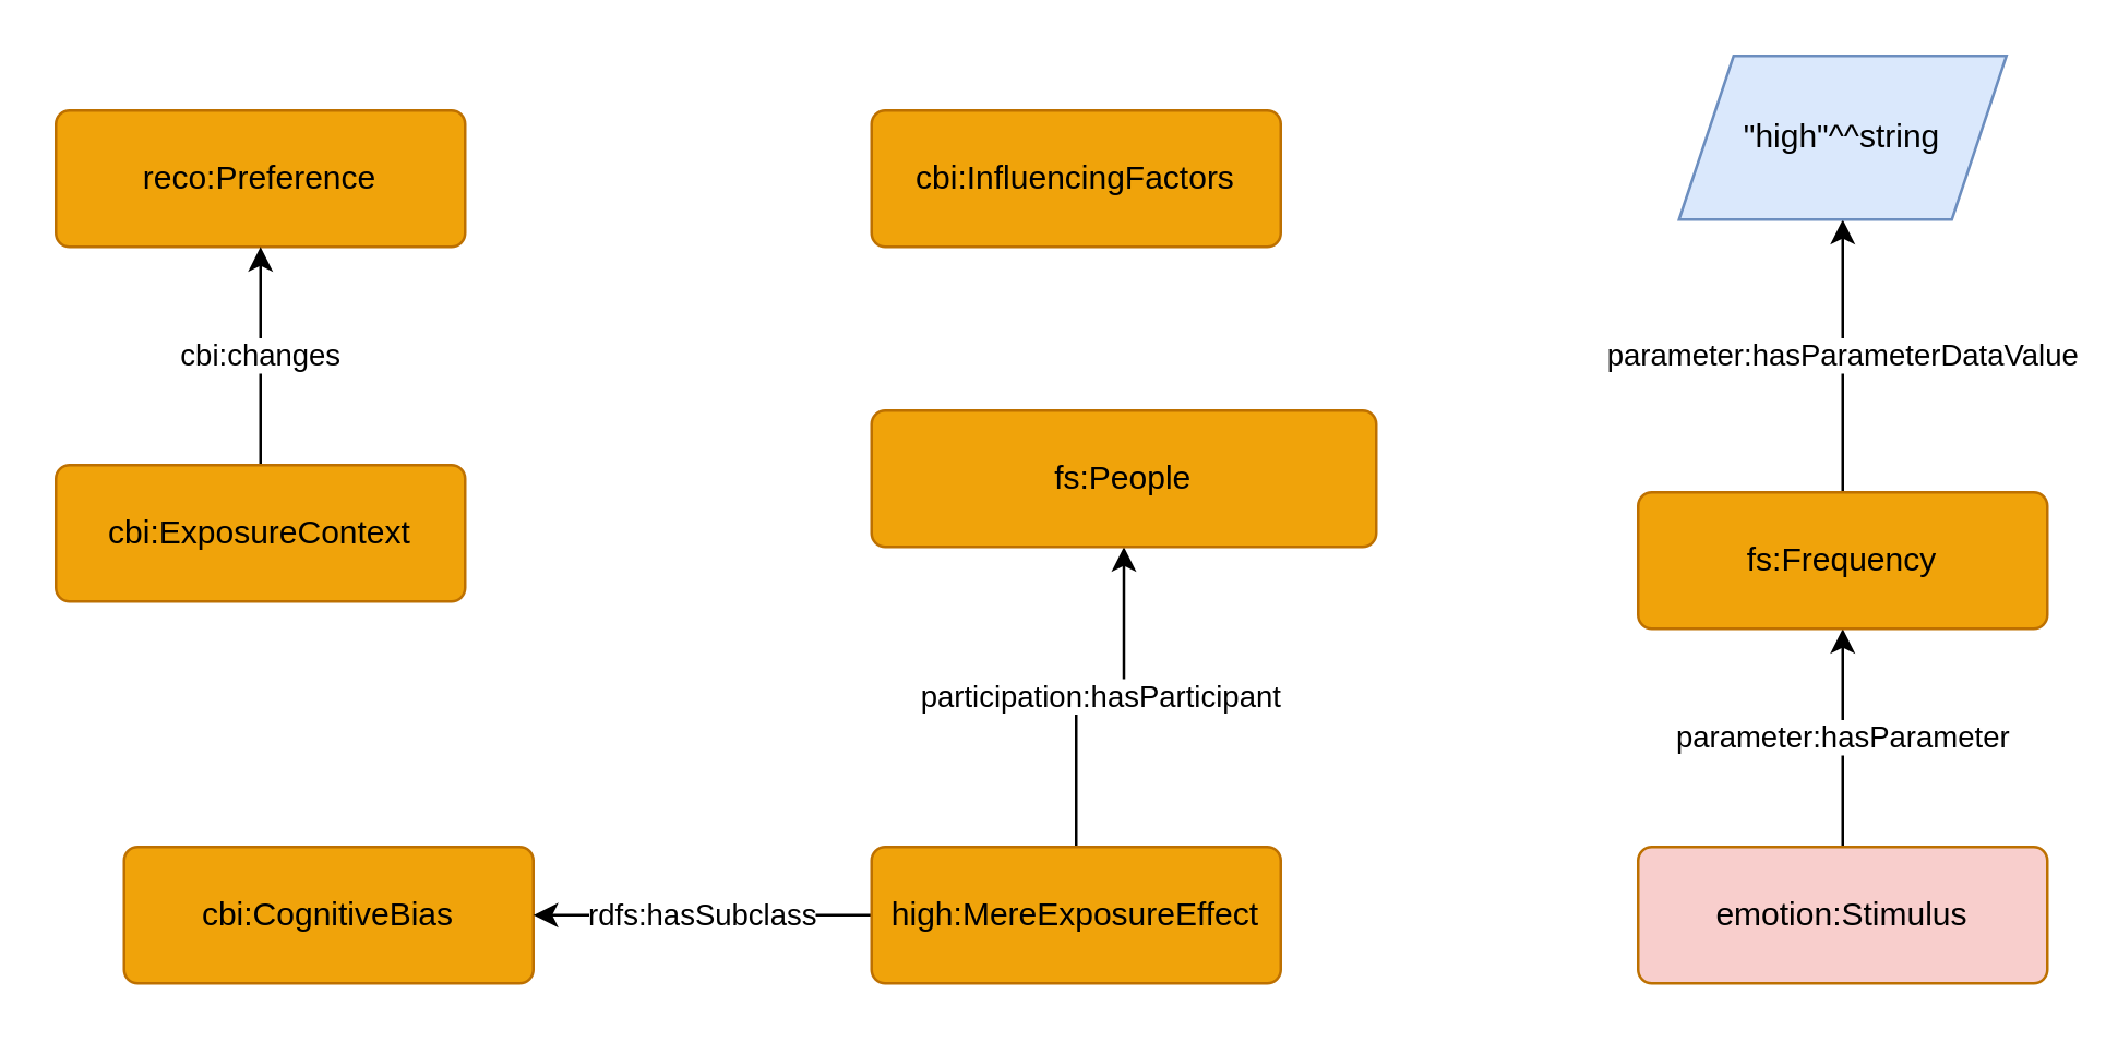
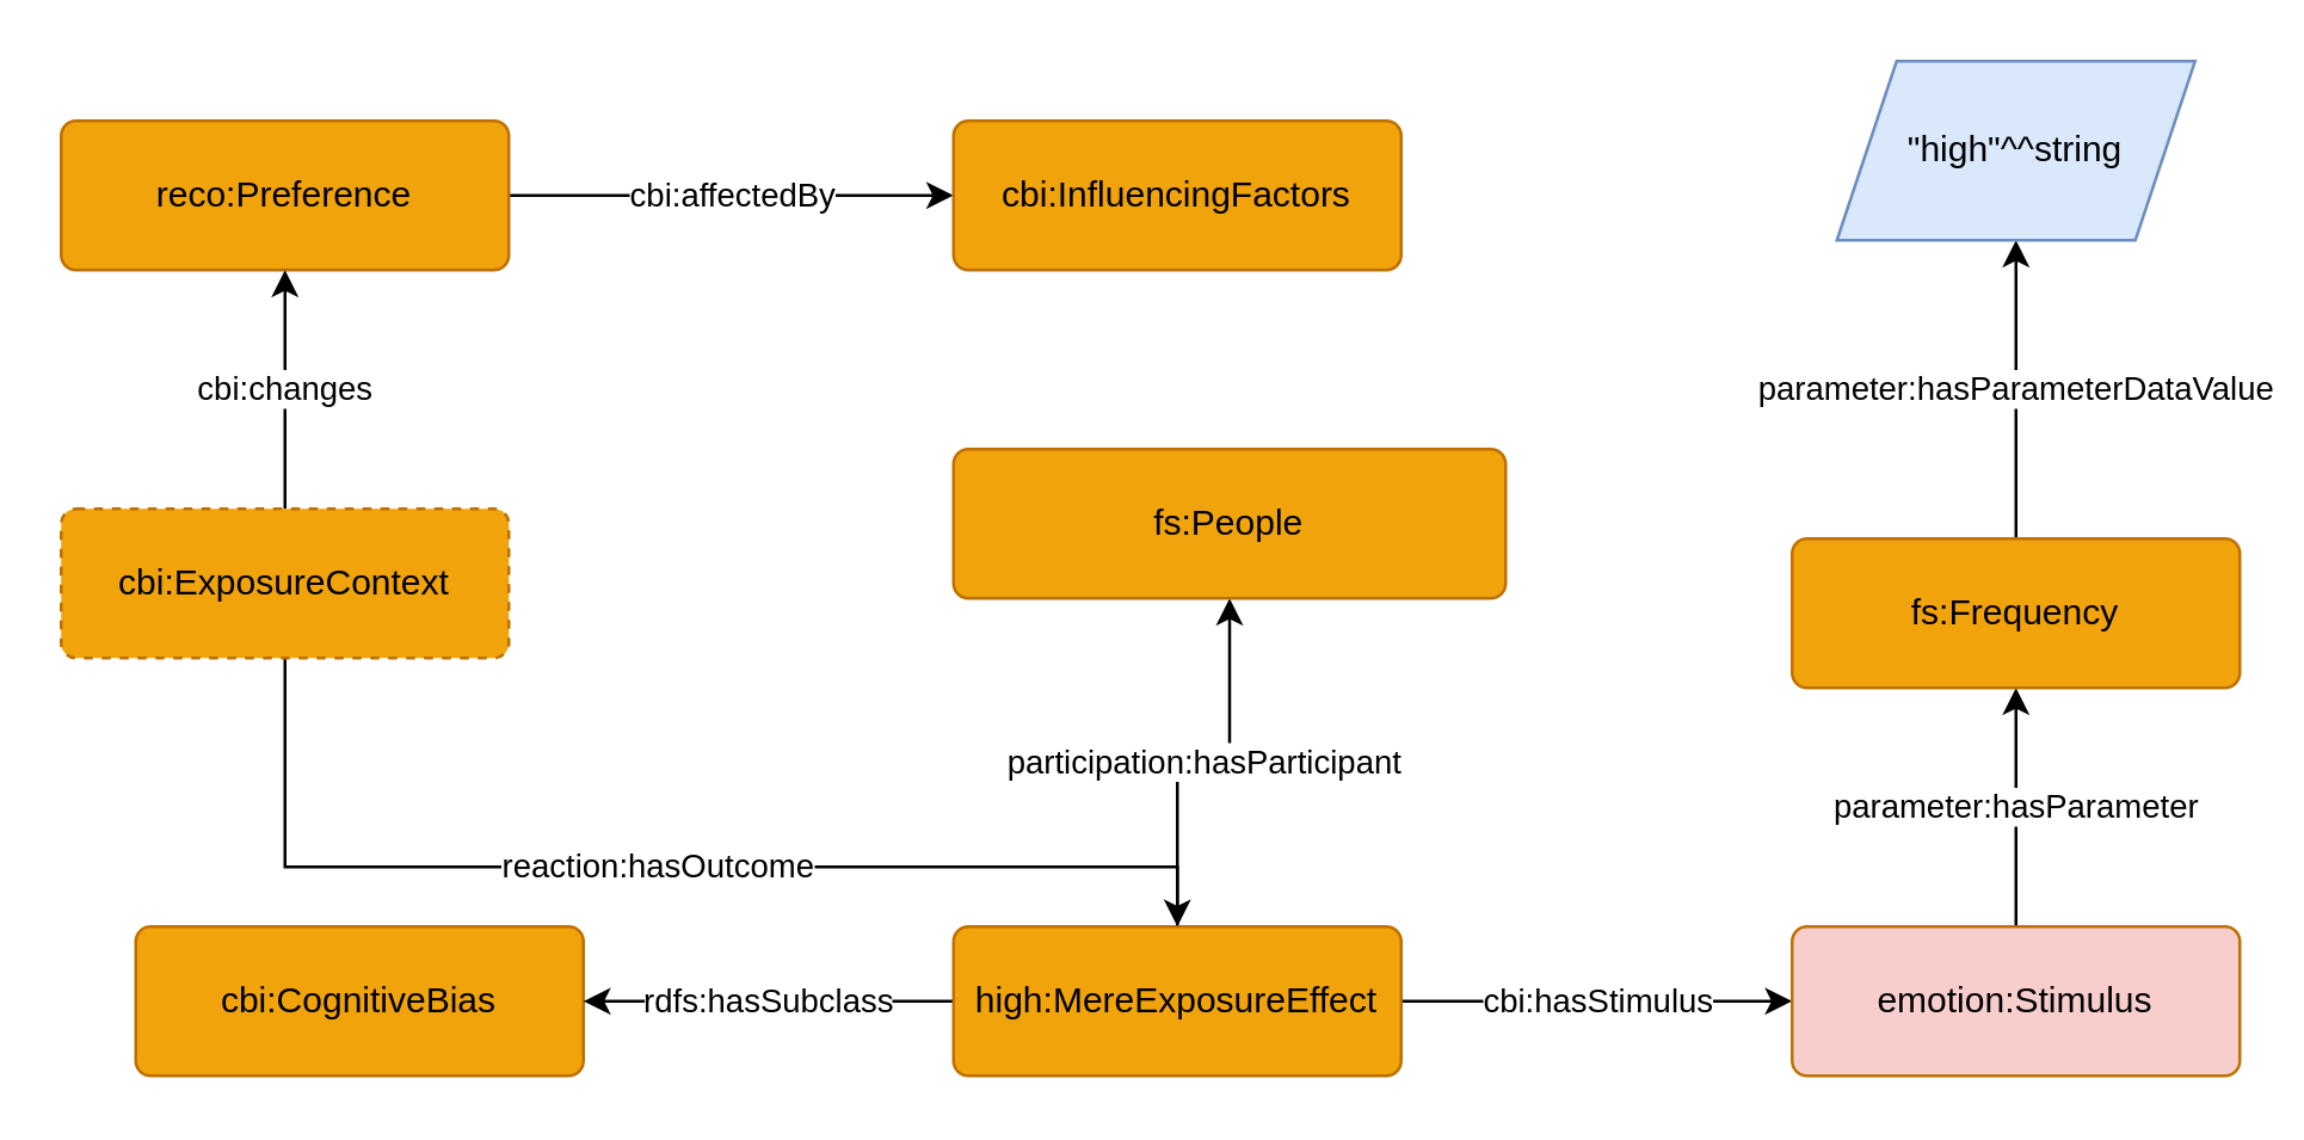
  <mxCell id="0" />
  <mxCell id="1" parent="0" />
  <mxCell id="2" value="cbi:CognitiveBias" style="rounded=1;arcSize=10;whiteSpace=wrap;html=1;align=center;fillColor=#f0a30a;strokeColor=#BD7000;fontColor=#000000;" vertex="1" parent="1"><mxGeometry x="45" y="310" width="150" height="50" as="geometry" /></mxCell>
  <mxCell id="3" value="participation:hasParticipant" style="edgeStyle=orthogonalEdgeStyle;rounded=0;orthogonalLoop=1;jettySize=auto;html=1;entryX=0.5;entryY=1;entryDx=0;entryDy=0;" edge="1" parent="1" source="6" target="14"><mxGeometry relative="1" as="geometry" /></mxCell>
+ <mxCell id="4" value="cbi:hasStimulus" style="edgeStyle=orthogonalEdgeStyle;rounded=0;orthogonalLoop=1;jettySize=auto;html=1;exitX=1;exitY=0.5;exitDx=0;exitDy=0;" edge="1" parent="1" source="6" target="8"><mxGeometry relative="1" as="geometry" /></mxCell>
  <mxCell id="5" value="rdfs:hasSubclass" style="edgeStyle=orthogonalEdgeStyle;rounded=0;orthogonalLoop=1;jettySize=auto;html=1;" edge="1" parent="1" source="6" target="2"><mxGeometry relative="1" as="geometry" /></mxCell>
  <mxCell id="6" value="high:MereExposureEffect" style="rounded=1;arcSize=10;whiteSpace=wrap;html=1;align=center;fillColor=#f0a30a;strokeColor=#BD7000;fontColor=#000000;" vertex="1" parent="1"><mxGeometry x="319" y="310" width="150" height="50" as="geometry" /></mxCell>
  <mxCell id="7" value="parameter:hasParameter" style="edgeStyle=orthogonalEdgeStyle;rounded=0;orthogonalLoop=1;jettySize=auto;html=1;exitX=0.5;exitY=0;exitDx=0;exitDy=0;" edge="1" parent="1" source="8" target="16"><mxGeometry relative="1" as="geometry" /></mxCell>
  <mxCell id="8" value="emotion:Stimulus" style="rounded=1;arcSize=10;whiteSpace=wrap;html=1;align=center;fillColor=#f8cecc;strokeColor=#BD7000;fontColor=#000000;" vertex="1" parent="1"><mxGeometry x="600" y="310" width="150" height="50" as="geometry" /></mxCell>
+ <mxCell id="9" value="cbi:affectedBy" style="edgeStyle=orthogonalEdgeStyle;rounded=0;orthogonalLoop=1;jettySize=auto;html=1;" edge="1" parent="1" source="10" target="18"><mxGeometry relative="1" as="geometry" /></mxCell>
  <mxCell id="10" value="reco:Preference" style="rounded=1;arcSize=10;whiteSpace=wrap;html=1;align=center;fillColor=#f0a30a;strokeColor=#BD7000;fontColor=#000000;" vertex="1" parent="1"><mxGeometry x="20" y="40" width="150" height="50" as="geometry" /></mxCell>
+ <mxCell id="11" value="reaction:hasOutcome" style="edgeStyle=orthogonalEdgeStyle;rounded=0;orthogonalLoop=1;jettySize=auto;html=1;" edge="1" parent="1" source="13" target="6"><mxGeometry relative="1" as="geometry"><Array as="points"><mxPoint x="95" y="290" /><mxPoint x="394" y="290" /></Array></mxGeometry></mxCell>
  <mxCell id="12" value="cbi:changes" style="edgeStyle=orthogonalEdgeStyle;rounded=0;orthogonalLoop=1;jettySize=auto;html=1;" edge="1" parent="1" source="13" target="10"><mxGeometry relative="1" as="geometry" /></mxCell>
- <mxCell id="13" value="cbi:ExposureContext" style="rounded=1;arcSize=10;whiteSpace=wrap;html=1;align=center;fillColor=#f0a30a;strokeColor=#BD7000;fontColor=#000000;" vertex="1" parent="1"><mxGeometry x="20" y="170" width="150" height="50" as="geometry" /></mxCell>
+ <mxCell id="13" value="cbi:ExposureContext" style="rounded=1;arcSize=10;whiteSpace=wrap;html=1;align=center;fillColor=#f0a30a;strokeColor=#BD7000;fontColor=#000000;dashed=1;" vertex="1" parent="1"><mxGeometry x="20" y="170" width="150" height="50" as="geometry" /></mxCell>
  <mxCell id="14" value="fs:People" style="rounded=1;arcSize=10;whiteSpace=wrap;html=1;align=center;fillColor=#f0a30a;strokeColor=#BD7000;fontColor=#000000;" vertex="1" parent="1"><mxGeometry x="319" y="150" width="185" height="50" as="geometry" /></mxCell>
  <mxCell id="15" value="parameter:hasParameterDataValue" style="edgeStyle=orthogonalEdgeStyle;rounded=0;orthogonalLoop=1;jettySize=auto;html=1;entryX=0.5;entryY=1;entryDx=0;entryDy=0;" edge="1" parent="1" source="16" target="17"><mxGeometry relative="1" as="geometry" /></mxCell>
  <mxCell id="16" value="fs:Frequency" style="rounded=1;arcSize=10;whiteSpace=wrap;html=1;align=center;fillColor=#f0a30a;strokeColor=#BD7000;fontColor=#000000;" vertex="1" parent="1"><mxGeometry x="600" y="180" width="150" height="50" as="geometry" /></mxCell>
  <mxCell id="17" value="&quot;high&quot;^^string" style="shape=parallelogram;perimeter=parallelogramPerimeter;whiteSpace=wrap;html=1;fixedSize=1;fillColor=#dae8fc;strokeColor=#6c8ebf;" vertex="1" parent="1"><mxGeometry x="615" y="20" width="120" height="60" as="geometry" /></mxCell>
  <mxCell id="18" value="cbi:InfluencingFactors" style="rounded=1;arcSize=10;whiteSpace=wrap;html=1;align=center;fillColor=#f0a30a;strokeColor=#BD7000;fontColor=#000000;" vertex="1" parent="1"><mxGeometry x="319" y="40" width="150" height="50" as="geometry" /></mxCell>
